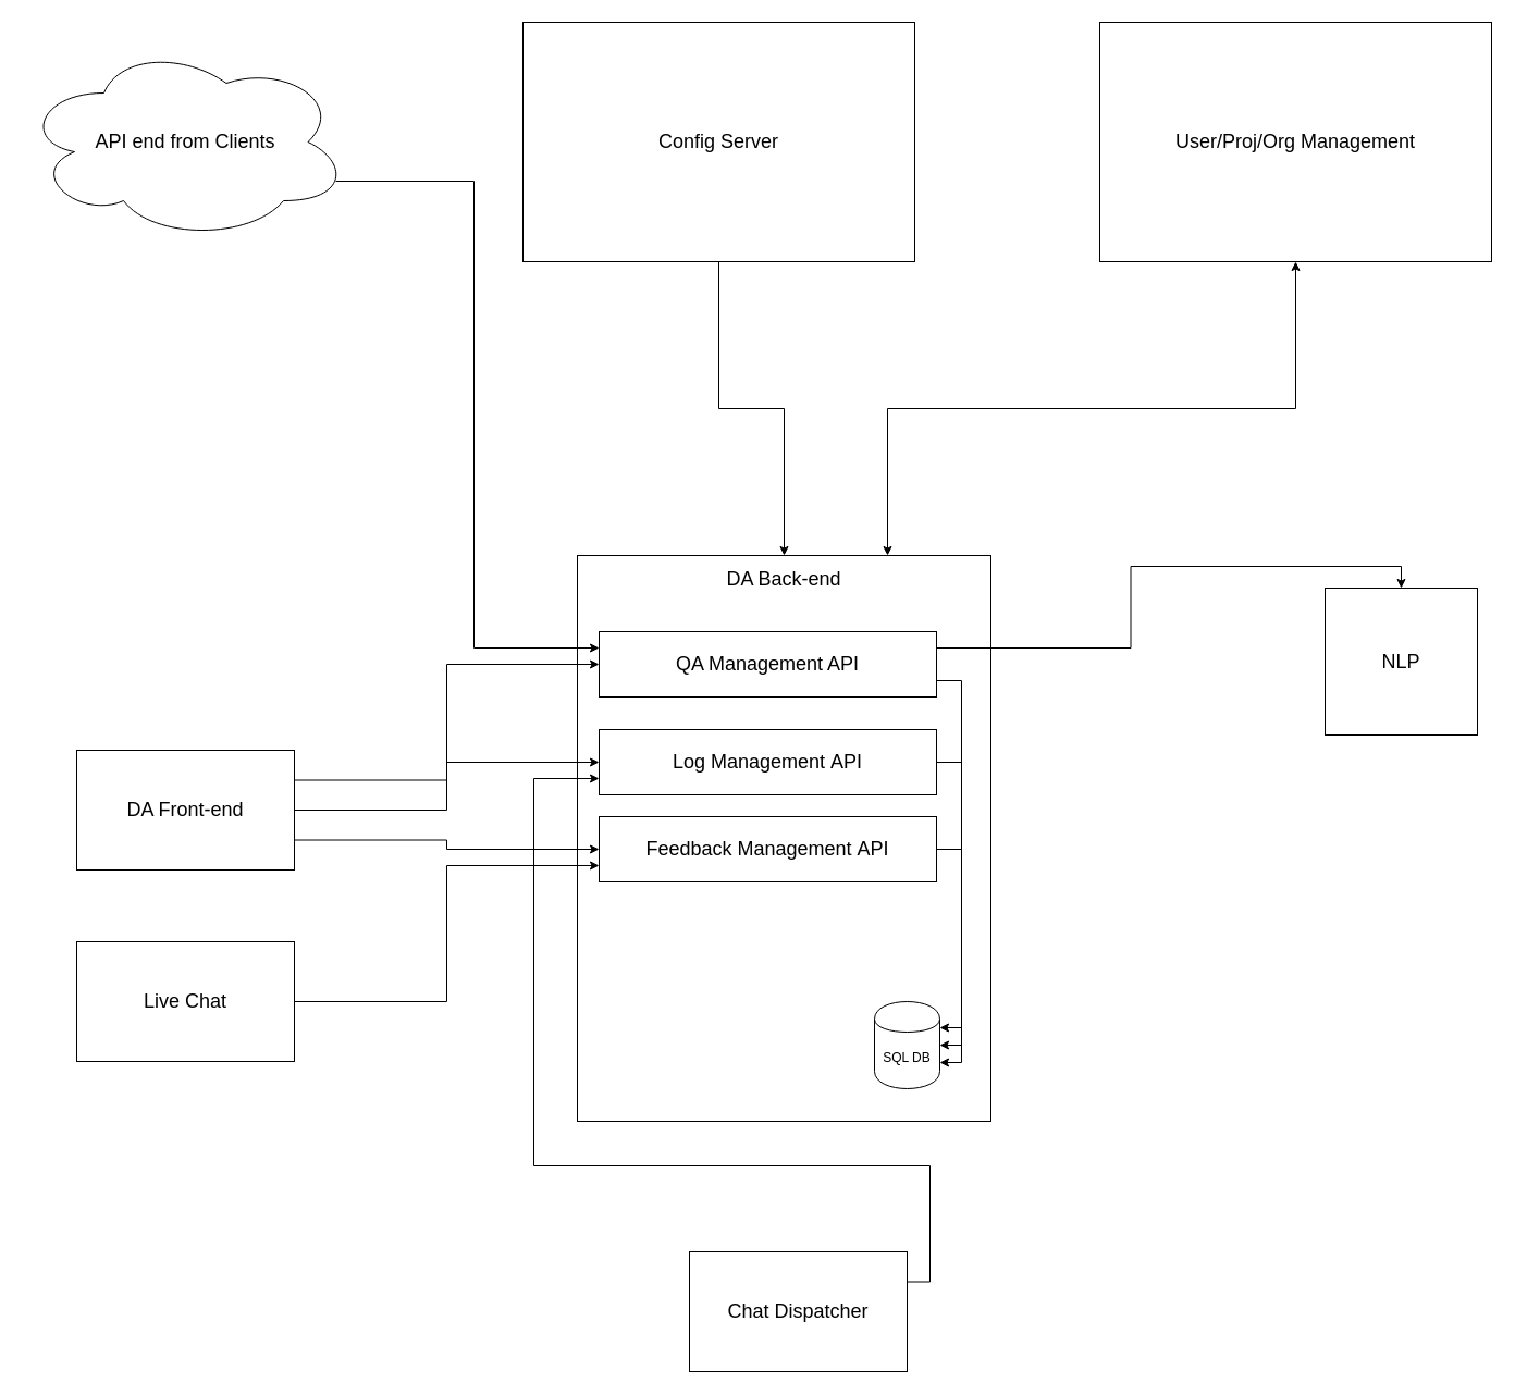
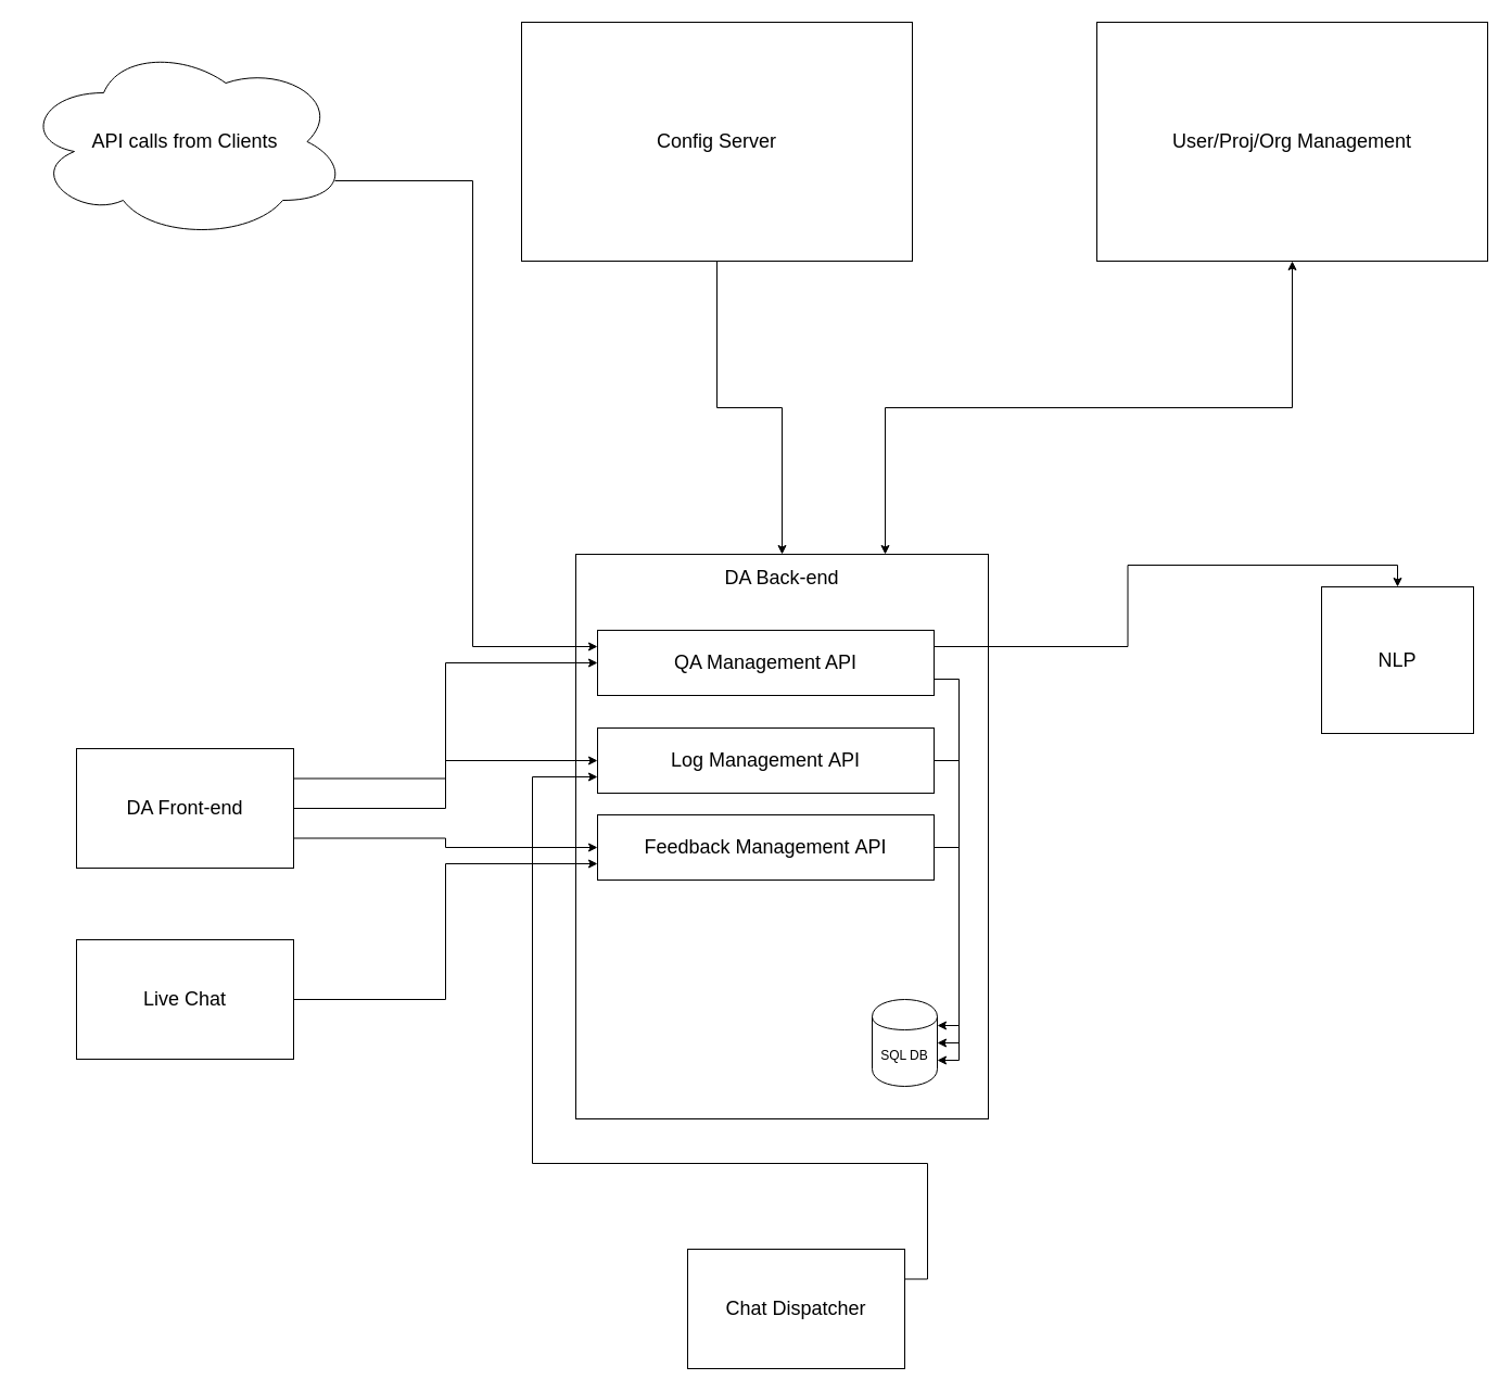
  <mxCell id="0" />
  <mxCell id="1" parent="0" />
  <mxCell id="2" value="&lt;font style=&quot;font-size: 18px&quot;&gt;DA Back-end&lt;br&gt;&lt;br&gt;&lt;br&gt;&lt;br&gt;&lt;br&gt;&lt;br&gt;&lt;br&gt;&lt;br&gt;&lt;br&gt;&lt;br&gt;&lt;br&gt;&lt;br&gt;&lt;br&gt;&lt;br&gt;&lt;br&gt;&lt;br&gt;&lt;br&gt;&lt;br&gt;&lt;br&gt;&lt;br&gt;&lt;br&gt;&lt;br&gt;&lt;br&gt;&lt;/font&gt;" style="rounded=0;whiteSpace=wrap;html=1;" parent="1" vertex="1"><mxGeometry x="530" y="510" width="380" height="520" as="geometry" /></mxCell>
  <mxCell id="3" style="edgeStyle=orthogonalEdgeStyle;rounded=0;orthogonalLoop=1;jettySize=auto;html=1;exitX=1;exitY=0.25;exitDx=0;exitDy=0;entryX=0;entryY=0.5;entryDx=0;entryDy=0;startArrow=none;startFill=0;" edge="1" parent="1" source="6" target="10"><mxGeometry relative="1" as="geometry" /></mxCell>
  <mxCell id="4" style="edgeStyle=orthogonalEdgeStyle;rounded=0;orthogonalLoop=1;jettySize=auto;html=1;exitX=1;exitY=0.5;exitDx=0;exitDy=0;entryX=0;entryY=0.5;entryDx=0;entryDy=0;startArrow=none;startFill=0;" edge="1" parent="1" source="6" target="14"><mxGeometry relative="1" as="geometry" /></mxCell>
  <mxCell id="5" style="edgeStyle=orthogonalEdgeStyle;rounded=0;orthogonalLoop=1;jettySize=auto;html=1;exitX=1;exitY=0.75;exitDx=0;exitDy=0;entryX=0;entryY=0.5;entryDx=0;entryDy=0;startArrow=none;startFill=0;" edge="1" parent="1" source="6" target="16"><mxGeometry relative="1" as="geometry" /></mxCell>
  <mxCell id="6" value="&lt;font style=&quot;font-size: 18px&quot;&gt;DA Front-end&lt;br&gt;&lt;/font&gt;" style="rounded=0;whiteSpace=wrap;html=1;" vertex="1" parent="1"><mxGeometry x="70" y="689" width="200" height="110" as="geometry" /></mxCell>
  <mxCell id="7" style="edgeStyle=orthogonalEdgeStyle;rounded=0;orthogonalLoop=1;jettySize=auto;html=1;exitX=0.75;exitY=0;exitDx=0;exitDy=0;startArrow=classic;startFill=1;" edge="1" parent="1" source="2" target="19"><mxGeometry relative="1" as="geometry" /></mxCell>
  <mxCell id="8" style="edgeStyle=orthogonalEdgeStyle;rounded=0;orthogonalLoop=1;jettySize=auto;html=1;exitX=1;exitY=0.25;exitDx=0;exitDy=0;entryX=0.5;entryY=0;entryDx=0;entryDy=0;" edge="1" parent="1" source="10" target="11"><mxGeometry relative="1" as="geometry" /></mxCell>
  <mxCell id="9" style="edgeStyle=orthogonalEdgeStyle;rounded=0;orthogonalLoop=1;jettySize=auto;html=1;exitX=1;exitY=0.75;exitDx=0;exitDy=0;entryX=1;entryY=0.5;entryDx=0;entryDy=0;" edge="1" parent="1" source="10" target="12"><mxGeometry relative="1" as="geometry" /></mxCell>
  <mxCell id="10" value="&lt;font style=&quot;font-size: 18px&quot;&gt;QA Management API&lt;/font&gt;" style="rounded=0;whiteSpace=wrap;html=1;" parent="1" vertex="1"><mxGeometry x="550" y="580" width="310" height="60" as="geometry" /></mxCell>
  <mxCell id="11" value="&lt;font style=&quot;font-size: 18px&quot;&gt;NLP&lt;br&gt;&lt;/font&gt;" style="rounded=0;whiteSpace=wrap;html=1;" parent="1" vertex="1"><mxGeometry x="1217" y="540" width="140" height="135" as="geometry" /></mxCell>
  <mxCell id="12" value="SQL DB&lt;br&gt;" style="shape=cylinder;whiteSpace=wrap;html=1;boundedLbl=1;backgroundOutline=1;" vertex="1" parent="1"><mxGeometry x="803" y="920" width="60" height="80" as="geometry" /></mxCell>
  <mxCell id="13" style="edgeStyle=orthogonalEdgeStyle;rounded=0;orthogonalLoop=1;jettySize=auto;html=1;exitX=1;exitY=0.5;exitDx=0;exitDy=0;entryX=1;entryY=0.3;entryDx=0;entryDy=0;" edge="1" parent="1" source="14" target="12"><mxGeometry relative="1" as="geometry" /></mxCell>
  <mxCell id="14" value="&lt;font style=&quot;font-size: 18px&quot;&gt;Log Management&amp;nbsp;API&lt;/font&gt;" style="rounded=0;whiteSpace=wrap;html=1;" vertex="1" parent="1"><mxGeometry x="550" y="670" width="310" height="60" as="geometry" /></mxCell>
  <mxCell id="15" style="edgeStyle=orthogonalEdgeStyle;rounded=0;orthogonalLoop=1;jettySize=auto;html=1;exitX=1;exitY=0.5;exitDx=0;exitDy=0;entryX=1;entryY=0.7;entryDx=0;entryDy=0;" edge="1" parent="1" source="16" target="12"><mxGeometry relative="1" as="geometry" /></mxCell>
  <mxCell id="16" value="&lt;font style=&quot;font-size: 18px&quot;&gt;Feedback Management&amp;nbsp;API&lt;/font&gt;" style="rounded=0;whiteSpace=wrap;html=1;" vertex="1" parent="1"><mxGeometry x="550" y="750" width="310" height="60" as="geometry" /></mxCell>
  <mxCell id="17" style="edgeStyle=orthogonalEdgeStyle;rounded=0;orthogonalLoop=1;jettySize=auto;html=1;exitX=0.5;exitY=1;exitDx=0;exitDy=0;startArrow=none;startFill=0;" edge="1" parent="1" source="18" target="2"><mxGeometry relative="1" as="geometry" /></mxCell>
  <mxCell id="18" value="&lt;font style=&quot;font-size: 18px&quot;&gt;Config Server&lt;br&gt;&lt;/font&gt;" style="rounded=0;whiteSpace=wrap;html=1;" vertex="1" parent="1"><mxGeometry x="480" y="20" width="360" height="220" as="geometry" /></mxCell>
  <mxCell id="19" value="&lt;font style=&quot;font-size: 18px&quot;&gt;User/Proj/Org Management&lt;br&gt;&lt;/font&gt;" style="rounded=0;whiteSpace=wrap;html=1;" vertex="1" parent="1"><mxGeometry x="1010" y="20" width="360" height="220" as="geometry" /></mxCell>
  <mxCell id="20" style="edgeStyle=orthogonalEdgeStyle;rounded=0;orthogonalLoop=1;jettySize=auto;html=1;exitX=0.96;exitY=0.7;exitDx=0;exitDy=0;exitPerimeter=0;entryX=0;entryY=0.25;entryDx=0;entryDy=0;startArrow=none;startFill=0;" edge="1" parent="1" source="21" target="10"><mxGeometry relative="1" as="geometry" /></mxCell>
- <mxCell id="21" value="&lt;font style=&quot;font-size: 18px&quot;&gt;API end from Clients&lt;/font&gt;" style="ellipse;shape=cloud;whiteSpace=wrap;html=1;" vertex="1" parent="1"><mxGeometry x="20" y="40" width="300" height="180" as="geometry" /></mxCell>
+ <mxCell id="21" value="&lt;font style=&quot;font-size: 18px&quot;&gt;API calls from Clients&lt;/font&gt;" style="ellipse;shape=cloud;whiteSpace=wrap;html=1;" vertex="1" parent="1"><mxGeometry x="20" y="40" width="300" height="180" as="geometry" /></mxCell>
  <mxCell id="22" style="edgeStyle=orthogonalEdgeStyle;rounded=0;orthogonalLoop=1;jettySize=auto;html=1;exitX=1;exitY=0.5;exitDx=0;exitDy=0;entryX=0;entryY=0.75;entryDx=0;entryDy=0;startArrow=none;startFill=0;" edge="1" parent="1" source="23" target="16"><mxGeometry relative="1" as="geometry" /></mxCell>
  <mxCell id="23" value="&lt;font style=&quot;font-size: 18px&quot;&gt;Live Chat&lt;/font&gt;" style="rounded=0;whiteSpace=wrap;html=1;" vertex="1" parent="1"><mxGeometry x="70" y="865" width="200" height="110" as="geometry" /></mxCell>
  <mxCell id="24" style="edgeStyle=orthogonalEdgeStyle;rounded=0;orthogonalLoop=1;jettySize=auto;html=1;exitX=1;exitY=0.25;exitDx=0;exitDy=0;entryX=0;entryY=0.75;entryDx=0;entryDy=0;startArrow=none;startFill=0;" edge="1" parent="1" source="25" target="14"><mxGeometry relative="1" as="geometry"><Array as="points"><mxPoint x="854" y="1177" /><mxPoint x="854" y="1071" /><mxPoint x="490" y="1071" /><mxPoint x="490" y="715" /></Array></mxGeometry></mxCell>
  <mxCell id="25" value="&lt;font style=&quot;font-size: 18px&quot;&gt;Chat Dispatcher&lt;/font&gt;" style="rounded=0;whiteSpace=wrap;html=1;" vertex="1" parent="1"><mxGeometry x="633" y="1150" width="200" height="110" as="geometry" /></mxCell>
